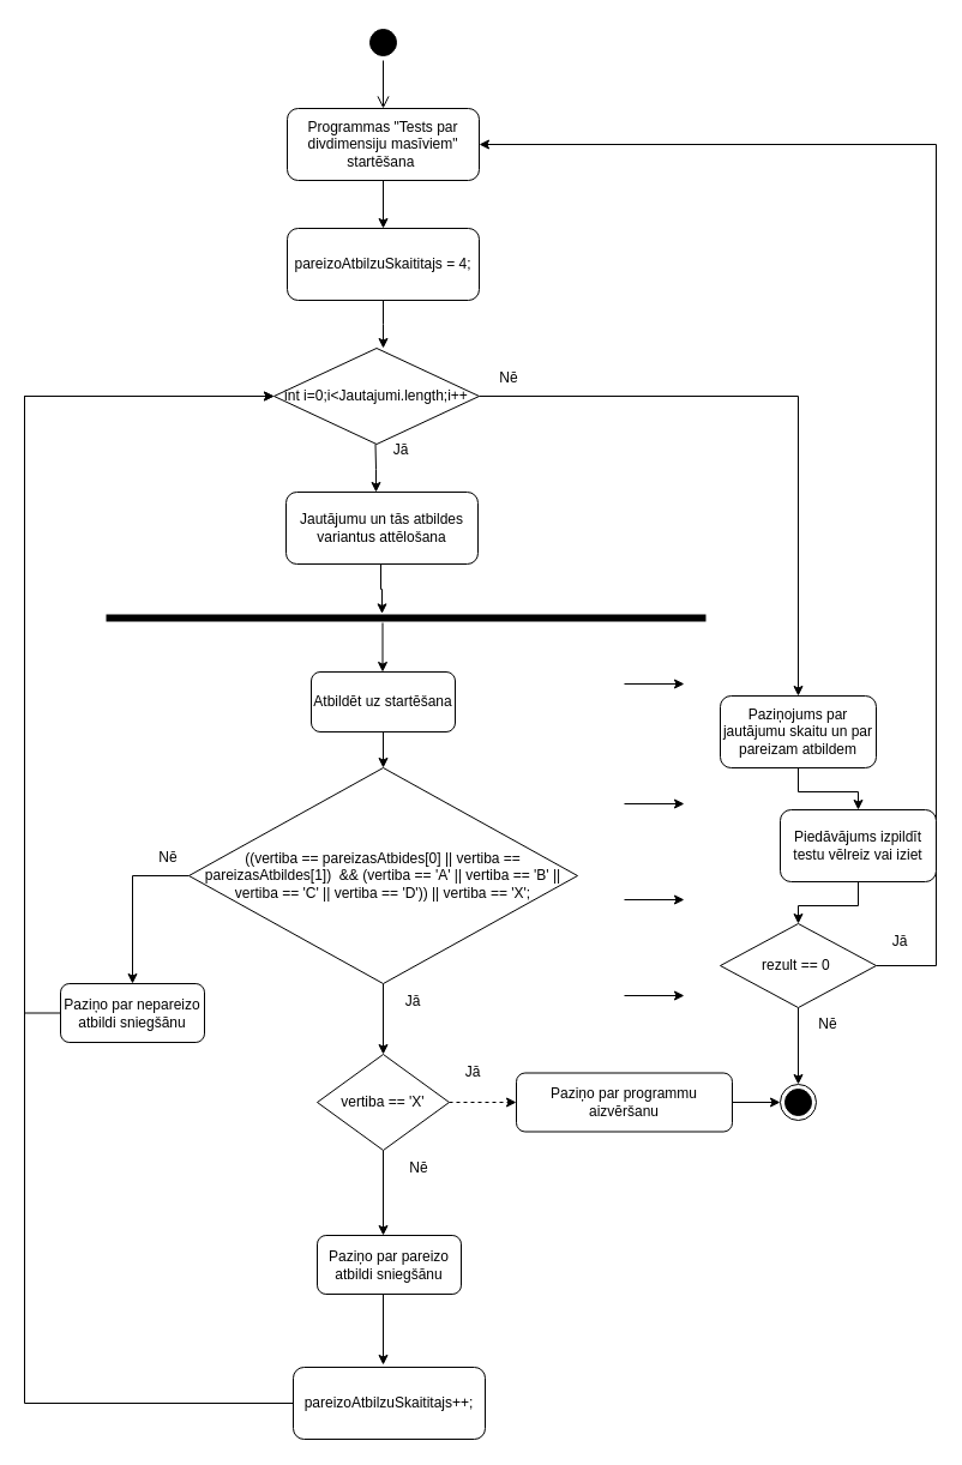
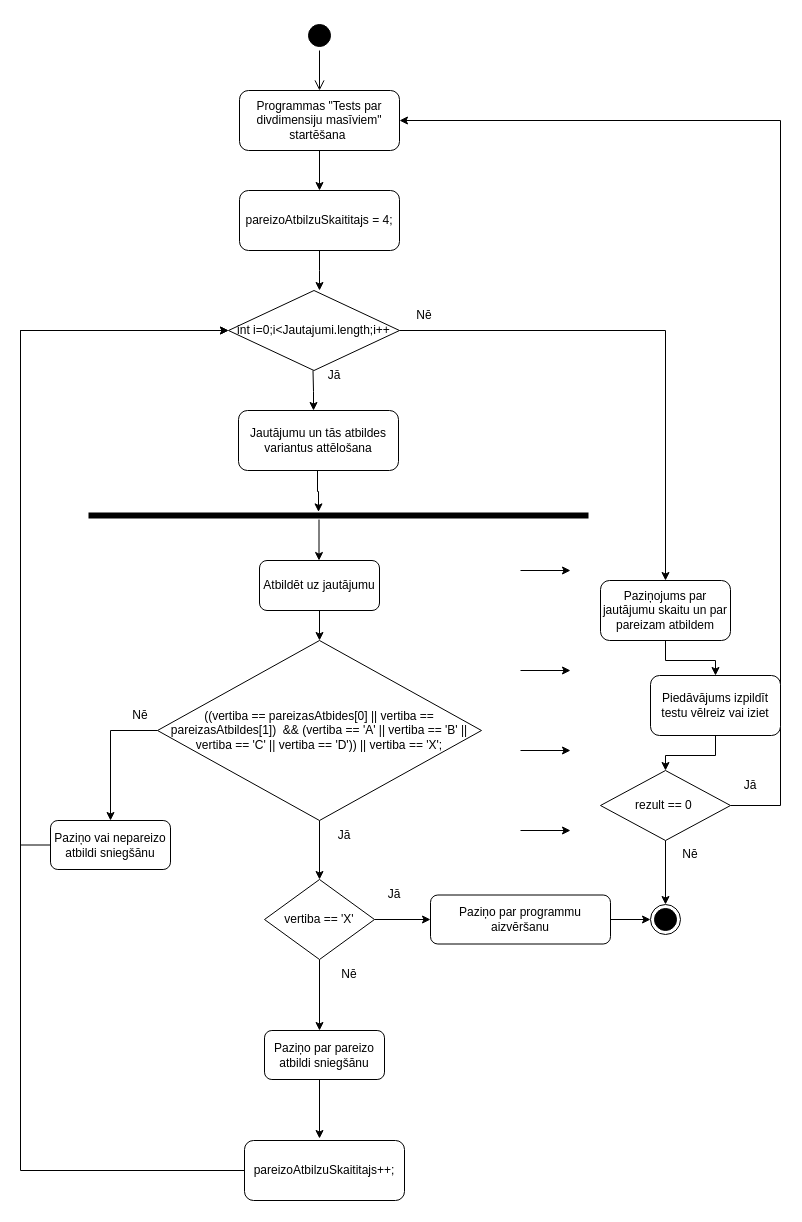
  <mxCell id="0" />
  <mxCell id="1" parent="0" />
  <mxCell id="2" value="" style="ellipse;html=1;shape=startState;fillColor=#000000;strokeColor=#000000;" vertex="1" parent="1"><mxGeometry x="304" y="20" width="30" height="30" as="geometry" /></mxCell>
  <mxCell id="3" value="" style="edgeStyle=orthogonalEdgeStyle;html=1;verticalAlign=bottom;endArrow=open;endSize=8;strokeColor=#000000;rounded=0;entryX=0.5;entryY=0;entryDx=0;entryDy=0;" edge="1" source="2" parent="1" target="4"><mxGeometry relative="1" as="geometry"><mxPoint x="319" y="110" as="targetPoint" /></mxGeometry></mxCell>
  <mxCell id="4" value="Programmas &quot;Tests par divdimensiju masīviem&quot; startēšana&amp;nbsp;" style="rounded=1;whiteSpace=wrap;html=1;" vertex="1" parent="1"><mxGeometry x="239" y="90" width="160" height="60" as="geometry" /></mxCell>
  <mxCell id="5" value="" style="endArrow=classic;html=1;rounded=0;exitX=0.5;exitY=1;exitDx=0;exitDy=0;" edge="1" parent="1" source="4"><mxGeometry width="50" height="50" relative="1" as="geometry"><mxPoint x="350" y="230" as="sourcePoint" /><mxPoint x="319" y="190" as="targetPoint" /></mxGeometry></mxCell>
  <mxCell id="6" value="" style="shape=line;html=1;strokeWidth=6;strokeColor=#000000;" vertex="1" parent="1"><mxGeometry x="88" y="510" width="500" height="10" as="geometry" /></mxCell>
  <mxCell id="7" style="edgeStyle=orthogonalEdgeStyle;rounded=0;orthogonalLoop=1;jettySize=auto;html=1;exitX=0.5;exitY=1;exitDx=0;exitDy=0;entryX=0.462;entryY=0.14;entryDx=0;entryDy=0;entryPerimeter=0;" edge="1" parent="1"><mxGeometry relative="1" as="geometry"><mxPoint x="317" y="470" as="sourcePoint" /><mxPoint x="318" y="511.4" as="targetPoint" /><Array as="points"><mxPoint x="317" y="491" /><mxPoint x="318" y="491" /></Array></mxGeometry></mxCell>
  <mxCell id="8" value="Jautājumu un tās atbildes variantus attēlošana" style="rounded=1;whiteSpace=wrap;html=1;" vertex="1" parent="1"><mxGeometry x="238" y="410" width="160" height="60" as="geometry" /></mxCell>
  <mxCell id="9" style="edgeStyle=orthogonalEdgeStyle;rounded=0;orthogonalLoop=1;jettySize=auto;html=1;exitX=0.5;exitY=1;exitDx=0;exitDy=0;entryX=0.5;entryY=0;entryDx=0;entryDy=0;" edge="1" parent="1" source="10" target="14"><mxGeometry relative="1" as="geometry" /></mxCell>
- <mxCell id="10" value="Atbildēt uz startēšana" style="rounded=1;whiteSpace=wrap;html=1;" vertex="1" parent="1"><mxGeometry x="259" y="560" width="120" height="50" as="geometry" /></mxCell>
+ <mxCell id="10" value="Atbildēt uz jautājumu" style="rounded=1;whiteSpace=wrap;html=1;" vertex="1" parent="1"><mxGeometry x="259" y="560" width="120" height="50" as="geometry" /></mxCell>
  <mxCell id="11" style="edgeStyle=orthogonalEdgeStyle;rounded=0;orthogonalLoop=1;jettySize=auto;html=1;exitX=0.5;exitY=1;exitDx=0;exitDy=0;entryX=0.462;entryY=0.14;entryDx=0;entryDy=0;entryPerimeter=0;" edge="1" parent="1"><mxGeometry relative="1" as="geometry"><mxPoint x="318.5" y="519" as="sourcePoint" /><mxPoint x="318.5" y="560" as="targetPoint" /></mxGeometry></mxCell>
  <mxCell id="12" style="edgeStyle=orthogonalEdgeStyle;rounded=0;orthogonalLoop=1;jettySize=auto;html=1;exitX=0.5;exitY=1;exitDx=0;exitDy=0;entryX=0.5;entryY=0;entryDx=0;entryDy=0;" edge="1" parent="1" source="14" target="20"><mxGeometry relative="1" as="geometry" /></mxCell>
  <mxCell id="13" style="edgeStyle=orthogonalEdgeStyle;rounded=0;orthogonalLoop=1;jettySize=auto;html=1;exitX=0;exitY=0.5;exitDx=0;exitDy=0;" edge="1" parent="1" source="14"><mxGeometry relative="1" as="geometry"><mxPoint x="110" y="820" as="targetPoint" /><Array as="points"><mxPoint x="110" y="730" /><mxPoint x="110" y="821" /></Array></mxGeometry></mxCell>
  <mxCell id="14" value="((vertiba == pareizasAtbides[0] || vertiba == pareizasAtbildes[1])&amp;nbsp; &amp;amp;&amp;amp; (vertiba == 'A' || vertiba == 'B' || &lt;br&gt;vertiba == 'C' || vertiba == 'D')) || vertiba == 'X';" style="rhombus;whiteSpace=wrap;html=1;" vertex="1" parent="1"><mxGeometry x="157" y="640" width="324" height="180" as="geometry" /></mxCell>
  <mxCell id="15" value="Jā" style="text;html=1;strokeColor=none;fillColor=none;align=center;verticalAlign=middle;whiteSpace=wrap;rounded=0;" vertex="1" parent="1"><mxGeometry x="314" y="820" width="60" height="30" as="geometry" /></mxCell>
  <mxCell id="16" style="edgeStyle=orthogonalEdgeStyle;rounded=0;orthogonalLoop=1;jettySize=auto;html=1;exitX=0.5;exitY=1;exitDx=0;exitDy=0;entryX=0.5;entryY=0;entryDx=0;entryDy=0;" edge="1" parent="1" source="17"><mxGeometry relative="1" as="geometry"><mxPoint x="319" y="290" as="targetPoint" /></mxGeometry></mxCell>
  <mxCell id="17" value="pareizoAtbilzuSkaititajs = 4;" style="rounded=1;whiteSpace=wrap;html=1;" vertex="1" parent="1"><mxGeometry x="239" y="190" width="160" height="60" as="geometry" /></mxCell>
- <mxCell id="18" style="edgeStyle=orthogonalEdgeStyle;rounded=0;orthogonalLoop=1;jettySize=auto;html=1;exitX=1;exitY=0.5;exitDx=0;exitDy=0;entryX=0;entryY=0.5;entryDx=0;entryDy=0;dashed=1;" edge="1" parent="1" source="20" target="23"><mxGeometry relative="1" as="geometry"><mxPoint x="220" y="910" as="targetPoint" /></mxGeometry></mxCell>
+ <mxCell id="18" style="edgeStyle=orthogonalEdgeStyle;rounded=0;orthogonalLoop=1;jettySize=auto;html=1;exitX=1;exitY=0.5;exitDx=0;exitDy=0;entryX=0;entryY=0.5;entryDx=0;entryDy=0;" edge="1" parent="1" source="20" target="23"><mxGeometry relative="1" as="geometry"><mxPoint x="220" y="910" as="targetPoint" /></mxGeometry></mxCell>
  <mxCell id="19" style="edgeStyle=orthogonalEdgeStyle;rounded=0;orthogonalLoop=1;jettySize=auto;html=1;exitX=0.5;exitY=1;exitDx=0;exitDy=0;" edge="1" parent="1" source="20"><mxGeometry relative="1" as="geometry"><mxPoint x="319" y="1030" as="targetPoint" /></mxGeometry></mxCell>
  <mxCell id="20" value="vertiba == 'X'" style="rhombus;whiteSpace=wrap;html=1;" vertex="1" parent="1"><mxGeometry x="264" y="879" width="110" height="80" as="geometry" /></mxCell>
  <mxCell id="21" value="Jā" style="text;html=1;strokeColor=none;fillColor=none;align=center;verticalAlign=middle;whiteSpace=wrap;rounded=0;" vertex="1" parent="1"><mxGeometry x="364" y="879" width="60" height="30" as="geometry" /></mxCell>
  <mxCell id="22" style="edgeStyle=orthogonalEdgeStyle;rounded=0;orthogonalLoop=1;jettySize=auto;html=1;exitX=1;exitY=0.5;exitDx=0;exitDy=0;entryX=0;entryY=0.5;entryDx=0;entryDy=0;" edge="1" parent="1" source="23" target="26"><mxGeometry relative="1" as="geometry" /></mxCell>
  <mxCell id="23" value="Paziņo par programmu aizvēršanu" style="rounded=1;whiteSpace=wrap;html=1;" vertex="1" parent="1"><mxGeometry x="430" y="894.5" width="180" height="49" as="geometry" /></mxCell>
  <mxCell id="24" style="edgeStyle=orthogonalEdgeStyle;rounded=0;orthogonalLoop=1;jettySize=auto;html=1;exitX=0.5;exitY=1;exitDx=0;exitDy=0;entryX=0.5;entryY=0;entryDx=0;entryDy=0;" edge="1" parent="1" source="25" target="43"><mxGeometry relative="1" as="geometry" /></mxCell>
  <mxCell id="25" value="Paziņojums par jautājumu skaitu un par pareizam atbildem" style="rounded=1;whiteSpace=wrap;html=1;" vertex="1" parent="1"><mxGeometry x="600" y="580" width="130" height="60" as="geometry" /></mxCell>
  <mxCell id="26" value="" style="ellipse;html=1;shape=endState;fillColor=#000000;strokeColor=#000000;" vertex="1" parent="1"><mxGeometry x="650" y="904" width="30" height="30" as="geometry" /></mxCell>
  <mxCell id="27" value="" style="endArrow=classic;html=1;rounded=0;" edge="1" parent="1"><mxGeometry width="50" height="50" relative="1" as="geometry"><mxPoint x="520" y="570" as="sourcePoint" /><mxPoint x="570" y="570" as="targetPoint" /></mxGeometry></mxCell>
  <mxCell id="28" value="" style="endArrow=classic;html=1;rounded=0;" edge="1" parent="1"><mxGeometry width="50" height="50" relative="1" as="geometry"><mxPoint x="520" y="670" as="sourcePoint" /><mxPoint x="570" y="670" as="targetPoint" /></mxGeometry></mxCell>
  <mxCell id="29" value="" style="endArrow=classic;html=1;rounded=0;" edge="1" parent="1"><mxGeometry width="50" height="50" relative="1" as="geometry"><mxPoint x="520" y="750" as="sourcePoint" /><mxPoint x="570" y="750" as="targetPoint" /></mxGeometry></mxCell>
  <mxCell id="30" value="" style="endArrow=classic;html=1;rounded=0;" edge="1" parent="1"><mxGeometry width="50" height="50" relative="1" as="geometry"><mxPoint x="520" y="830" as="sourcePoint" /><mxPoint x="570" y="830" as="targetPoint" /></mxGeometry></mxCell>
  <mxCell id="31" value="Nē" style="text;html=1;strokeColor=none;fillColor=none;align=center;verticalAlign=middle;whiteSpace=wrap;rounded=0;" vertex="1" parent="1"><mxGeometry x="319" y="959" width="60" height="30" as="geometry" /></mxCell>
  <mxCell id="32" value="Paziņo par pareizo atbildi sniegšānu" style="rounded=1;whiteSpace=wrap;html=1;" vertex="1" parent="1"><mxGeometry x="264" y="1030" width="120" height="49" as="geometry" /></mxCell>
  <mxCell id="33" style="edgeStyle=orthogonalEdgeStyle;rounded=0;orthogonalLoop=1;jettySize=auto;html=1;exitX=0.5;exitY=1;exitDx=0;exitDy=0;entryX=0.5;entryY=0;entryDx=0;entryDy=0;" edge="1" parent="1"><mxGeometry relative="1" as="geometry"><mxPoint x="319" y="1079" as="sourcePoint" /><mxPoint x="319" y="1138" as="targetPoint" /></mxGeometry></mxCell>
  <mxCell id="34" style="edgeStyle=orthogonalEdgeStyle;rounded=0;orthogonalLoop=1;jettySize=auto;html=1;exitX=0;exitY=0.5;exitDx=0;exitDy=0;entryX=0;entryY=0.5;entryDx=0;entryDy=0;" edge="1" parent="1" source="35" target="48"><mxGeometry relative="1" as="geometry"><Array as="points"><mxPoint x="20" y="1170" /><mxPoint x="20" y="330" /></Array></mxGeometry></mxCell>
  <mxCell id="35" value="pareizoAtbilzuSkaititajs++;" style="rounded=1;whiteSpace=wrap;html=1;" vertex="1" parent="1"><mxGeometry x="244" y="1140" width="160" height="60" as="geometry" /></mxCell>
  <mxCell id="36" value="Nē" style="text;html=1;strokeColor=none;fillColor=none;align=center;verticalAlign=middle;whiteSpace=wrap;rounded=0;" vertex="1" parent="1"><mxGeometry x="110" y="700" width="60" height="30" as="geometry" /></mxCell>
  <mxCell id="37" style="edgeStyle=orthogonalEdgeStyle;rounded=0;orthogonalLoop=1;jettySize=auto;html=1;exitX=0;exitY=0.5;exitDx=0;exitDy=0;entryX=0;entryY=0.5;entryDx=0;entryDy=0;" edge="1" parent="1" source="38" target="48"><mxGeometry relative="1" as="geometry"><Array as="points"><mxPoint x="20" y="845" /><mxPoint x="20" y="330" /></Array></mxGeometry></mxCell>
- <mxCell id="38" value="Paziņo par nepareizo atbildi sniegšānu" style="rounded=1;whiteSpace=wrap;html=1;" vertex="1" parent="1"><mxGeometry x="50" y="820" width="120" height="49" as="geometry" /></mxCell>
+ <mxCell id="38" value="Paziņo vai nepareizo atbildi sniegšānu" style="rounded=1;whiteSpace=wrap;html=1;" vertex="1" parent="1"><mxGeometry x="50" y="820" width="120" height="49" as="geometry" /></mxCell>
  <mxCell id="39" style="edgeStyle=orthogonalEdgeStyle;rounded=0;orthogonalLoop=1;jettySize=auto;html=1;exitX=1;exitY=0.5;exitDx=0;exitDy=0;entryX=1;entryY=0.5;entryDx=0;entryDy=0;" edge="1" parent="1" source="41" target="4"><mxGeometry relative="1" as="geometry"><Array as="points"><mxPoint x="780" y="805" /><mxPoint x="780" y="120" /></Array></mxGeometry></mxCell>
  <mxCell id="40" style="edgeStyle=orthogonalEdgeStyle;rounded=0;orthogonalLoop=1;jettySize=auto;html=1;exitX=0.5;exitY=1;exitDx=0;exitDy=0;entryX=0.5;entryY=0;entryDx=0;entryDy=0;" edge="1" parent="1" source="41" target="26"><mxGeometry relative="1" as="geometry" /></mxCell>
  <mxCell id="41" value="rezult == 0&amp;nbsp;" style="rhombus;whiteSpace=wrap;html=1;" vertex="1" parent="1"><mxGeometry x="600" y="770" width="130" height="70" as="geometry" /></mxCell>
  <mxCell id="42" style="edgeStyle=orthogonalEdgeStyle;rounded=0;orthogonalLoop=1;jettySize=auto;html=1;exitX=0.5;exitY=1;exitDx=0;exitDy=0;entryX=0.5;entryY=0;entryDx=0;entryDy=0;" edge="1" parent="1" source="43" target="41"><mxGeometry relative="1" as="geometry" /></mxCell>
  <mxCell id="43" value="Piedāvājums izpildīt testu vēlreiz vai iziet" style="rounded=1;whiteSpace=wrap;html=1;" vertex="1" parent="1"><mxGeometry x="650" y="675" width="130" height="60" as="geometry" /></mxCell>
  <mxCell id="44" value="Jā" style="text;html=1;strokeColor=none;fillColor=none;align=center;verticalAlign=middle;whiteSpace=wrap;rounded=0;" vertex="1" parent="1"><mxGeometry x="720" y="770" width="60" height="30" as="geometry" /></mxCell>
  <mxCell id="45" value="Nē" style="text;html=1;strokeColor=none;fillColor=none;align=center;verticalAlign=middle;whiteSpace=wrap;rounded=0;" vertex="1" parent="1"><mxGeometry x="660" y="839" width="60" height="30" as="geometry" /></mxCell>
  <mxCell id="46" style="edgeStyle=orthogonalEdgeStyle;rounded=0;orthogonalLoop=1;jettySize=auto;html=1;exitX=0.5;exitY=1;exitDx=0;exitDy=0;entryX=0.5;entryY=0;entryDx=0;entryDy=0;" edge="1" parent="1"><mxGeometry relative="1" as="geometry"><mxPoint x="312.5" y="370" as="sourcePoint" /><mxPoint x="313" y="410" as="targetPoint" /></mxGeometry></mxCell>
  <mxCell id="47" style="edgeStyle=orthogonalEdgeStyle;rounded=0;orthogonalLoop=1;jettySize=auto;html=1;exitX=1;exitY=0.5;exitDx=0;exitDy=0;" edge="1" parent="1" source="48" target="25"><mxGeometry relative="1" as="geometry" /></mxCell>
  <mxCell id="48" value="int i=0;i&amp;lt;Jautajumi.length;i++" style="rhombus;whiteSpace=wrap;html=1;" vertex="1" parent="1"><mxGeometry x="228" y="290" width="171" height="80" as="geometry" /></mxCell>
  <mxCell id="49" value="Jā" style="text;html=1;strokeColor=none;fillColor=none;align=center;verticalAlign=middle;whiteSpace=wrap;rounded=0;" vertex="1" parent="1"><mxGeometry x="304" y="360" width="60" height="30" as="geometry" /></mxCell>
  <mxCell id="50" value="Nē" style="text;html=1;strokeColor=none;fillColor=none;align=center;verticalAlign=middle;whiteSpace=wrap;rounded=0;" vertex="1" parent="1"><mxGeometry x="394" y="300" width="60" height="30" as="geometry" /></mxCell>
